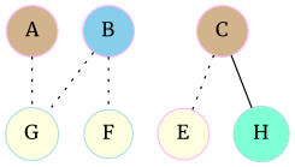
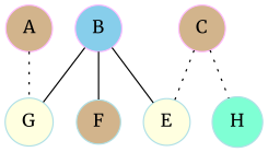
  graph {
    fontname=Merriweather
    node [color=powderblue fillcolor=tan fontname=Merriweather shape=circle style=filled]
    edge [fontname=Merriweather style=dotted]
    A [color=plum1 width=0.25]
    G [fillcolor=lightyellow width=0.25]
-   E [color=plum1 fillcolor=lightyellow width=0.25]
+   E [fillcolor=lightyellow width=0.25]
    B [color=plum1 fillcolor=skyblue width=0.25]
-   F [fillcolor=lightyellow width=0.25]
+   F [width=0.25]
    C [color=plum1 width=0.25]
    H [fillcolor=aquamarine width=0.25]
    A -- G
-   B -- G
-   B -- F
+   B -- G [style=solid]
+   B -- E [style=solid]
+   B -- F [style=solid]
    C -- E
-   C -- H [style=solid]
+   C -- H
  }
